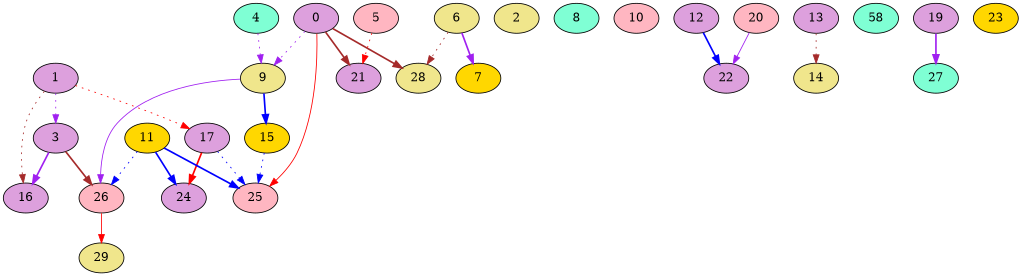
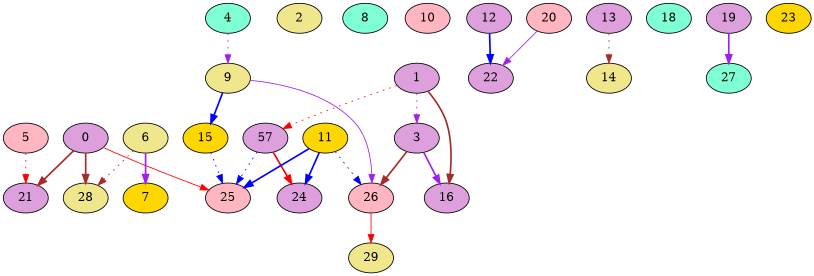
  digraph {
    node [Weight=8 fillcolor=plum style=filled]
    edge [Weight=12 color=purple style=dotted]
    0 [Weight=10]
    9 [fillcolor=khaki]
    21 [Weight=10]
    25 [Weight=2 fillcolor=lightpink]
    28 [Weight=10 fillcolor=khaki]
    26 [Weight=6 fillcolor=lightpink]
    15 [fillcolor=gold]
    29 [fillcolor=khaki]
    1 [Weight=3]
    3 [Weight=2]
    16 [Weight=3]
-   17 [Weight=4]
+   17 [Weight=4 label=57]
    24 [Weight=7]
    2 [Weight=10 fillcolor=khaki]
    4 [Weight=6 fillcolor=aquamarine]
    6 [fillcolor=khaki]
    7 [Weight=7 fillcolor=gold]
    5 [Weight=7 fillcolor=lightpink]
    8 [Weight=4 fillcolor=aquamarine]
    10 [Weight=7 fillcolor=lightpink]
    11 [fillcolor=gold]
    12 [Weight=9]
    22 [Weight=6]
    13 [Weight=4]
    14 [Weight=4 fillcolor=khaki]
-   18 [Weight=7 fillcolor=aquamarine label=58]
+   18 [Weight=7 fillcolor=aquamarine]
    19 [Weight=2]
    27 [Weight=9 fillcolor=aquamarine]
    20 [fillcolor=lightpink]
    23 [Weight=9 fillcolor=gold]
-   0 -> 9 [Weight=9]
    0 -> 21 [color=brown style=bold]
    0 -> 25 [Weight=17 color=red style=solid]
    0 -> 28 [Weight=21 color=brown style=bold]
    9 -> 26 [Weight=7 style=solid]
    9 -> 15 [Weight=9 color=blue style=bold]
    26 -> 29 [Weight=21 color=red style=solid]
    15 -> 25 [Weight=5 color=blue]
    1 -> 3 [Weight=24]
-   1 -> 16 [Weight=14 color=brown]
+   1 -> 16 [Weight=14 color=brown style=bold]
    1 -> 17 [Weight=24 color=red]
    3 -> 26 [Weight=17 color=brown style=bold]
    3 -> 16 [style=bold]
    17 -> 25 [Weight=17 color=blue]
    17 -> 24 [Weight=17 color=red style=bold]
    4 -> 9 [Weight=17]
    6 -> 28 [Weight=21 color=brown]
    6 -> 7 [Weight=7 style=bold]
    5 -> 21 [color=red]
    11 -> 25 [Weight=5 color=blue style=bold]
    11 -> 26 [color=blue]
    11 -> 24 [color=blue style=bold]
    12 -> 22 [Weight=7 color=blue style=bold]
    13 -> 14 [Weight=9 color=brown]
    19 -> 27 [Weight=24 style=bold]
    20 -> 22 [Weight=24 style=solid]
  }
